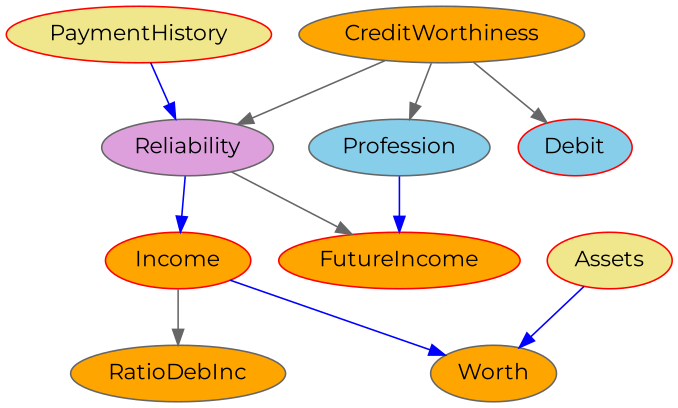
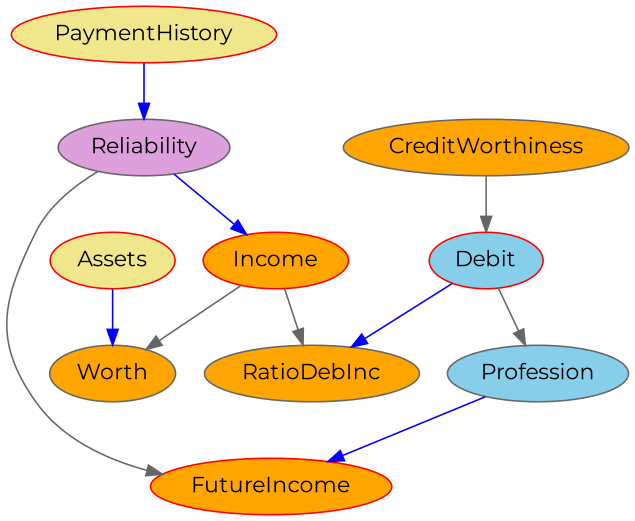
  digraph {
    fontname=Montserrat
    node [color=red fillcolor=orange fontname=Montserrat style=filled]
    edge [color=blue fontname=Montserrat]
    PaymentHistory [fillcolor=khaki]
    Reliability [color=gray40 fillcolor=plum]
    Income
    FutureIncome
    RatioDebInc [color=gray40]
    Worth [color=gray40]
    CreditWorthiness [color=gray40]
    Profession [color=gray40 fillcolor=skyblue]
    Debit [fillcolor=skyblue]
    Assets [fillcolor=khaki]
    PaymentHistory -> Reliability
    Reliability -> Income
    Reliability -> FutureIncome [color=gray40]
    Income -> RatioDebInc [color=gray40]
-   Income -> Worth
-   CreditWorthiness -> Reliability [color=gray40]
-   CreditWorthiness -> Profession [color=gray40]
+   Income -> Worth [color=gray40]
+   Debit -> Profession [color=gray40]
    CreditWorthiness -> Debit [color=gray40]
    Profession -> FutureIncome
+   Debit -> RatioDebInc
    Assets -> Worth
  }
